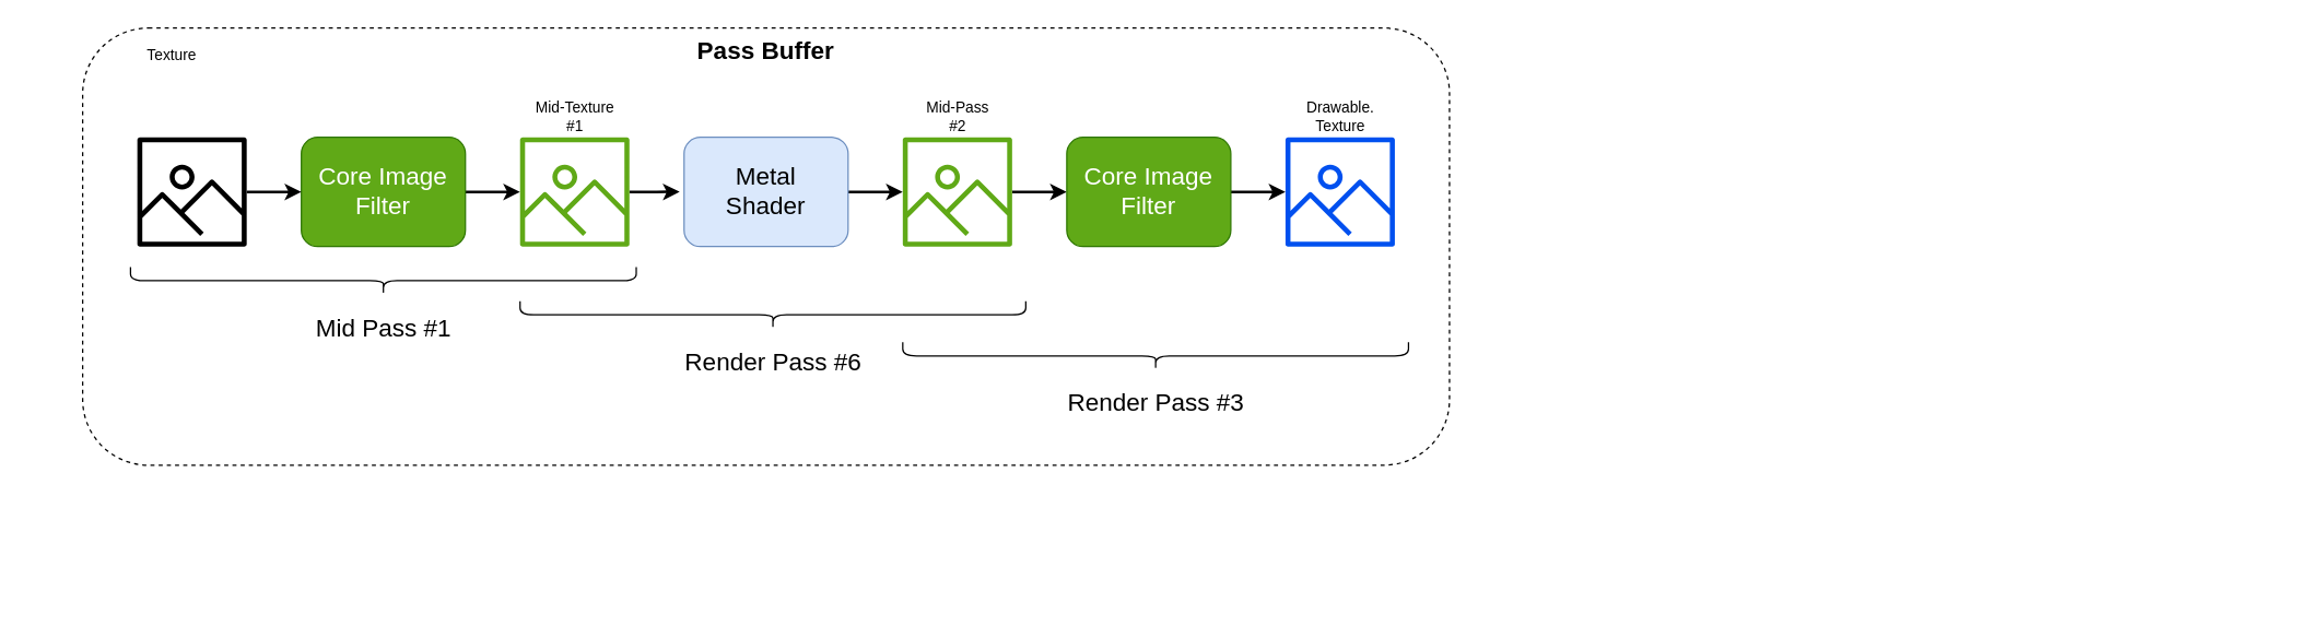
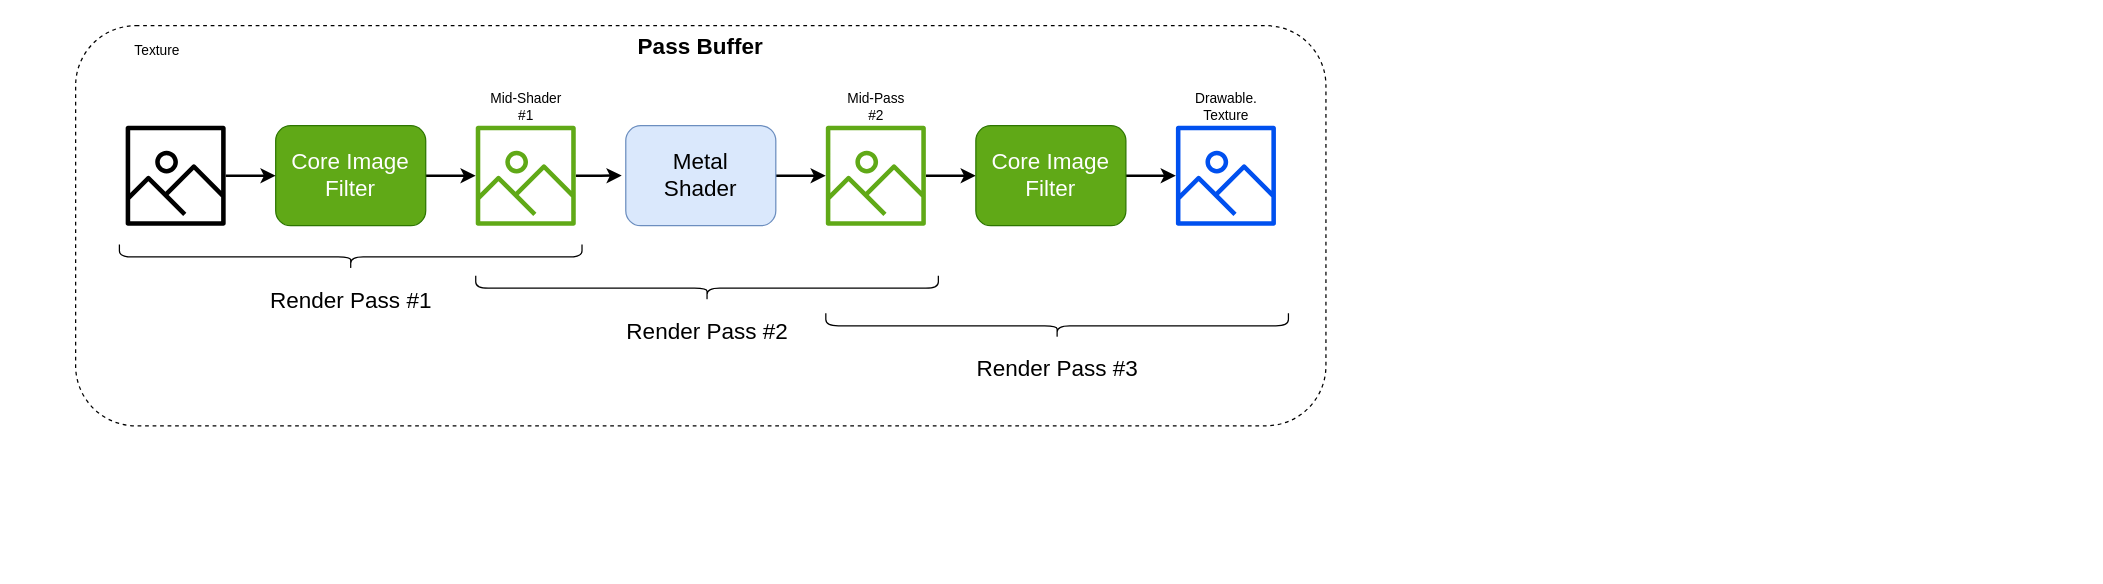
  <mxCell id="0" />
  <mxCell id="1" parent="0" />
  <mxCell id="2" value="Pass Buffer" style="rounded=1;whiteSpace=wrap;html=1;fontStyle=1;verticalAlign=top;fontSize=18;dashed=1;" vertex="1" parent="1"><mxGeometry x="60" width="1000" height="320" as="geometry" y="20" /></mxCell>
  <mxCell id="3" style="edgeStyle=orthogonalEdgeStyle;shape=connector;rounded=0;orthogonalLoop=1;jettySize=auto;html=1;labelBackgroundColor=default;strokeColor=default;strokeWidth=2;fontFamily=Helvetica;fontSize=11;fontColor=default;endArrow=classic;" edge="1" parent="1" source="4" target="8"><mxGeometry relative="1" as="geometry" /></mxCell>
  <mxCell id="4" value="Core Image&lt;br style=&quot;border-color: var(--border-color);&quot;&gt;Filter" style="rounded=1;whiteSpace=wrap;html=1;fillColor=#60a917;strokeColor=#2D7600;fontSize=18;fontColor=#ffffff;" vertex="1" parent="1"><mxGeometry x="220" y="100" width="120" height="80" as="geometry" /></mxCell>
  <mxCell id="5" style="edgeStyle=orthogonalEdgeStyle;rounded=0;orthogonalLoop=1;jettySize=auto;html=1;entryX=0;entryY=0.5;entryDx=0;entryDy=0;strokeWidth=2;" edge="1" parent="1" source="6" target="4"><mxGeometry relative="1" as="geometry" /></mxCell>
  <mxCell id="6" value="" style="sketch=0;outlineConnect=0;fillColor=#000000;strokeColor=#56517e;dashed=0;verticalLabelPosition=bottom;verticalAlign=top;align=center;html=1;fontSize=12;fontStyle=0;aspect=fixed;pointerEvents=1;shape=mxgraph.aws4.container_registry_image;" vertex="1" parent="1"><mxGeometry x="100" y="100" width="80" height="80" as="geometry" /></mxCell>
  <mxCell id="7" style="edgeStyle=orthogonalEdgeStyle;shape=connector;rounded=0;orthogonalLoop=1;jettySize=auto;html=1;entryX=-0.027;entryY=0.498;entryDx=0;entryDy=0;entryPerimeter=0;labelBackgroundColor=default;strokeColor=default;strokeWidth=2;fontFamily=Helvetica;fontSize=11;fontColor=default;endArrow=classic;" edge="1" parent="1" source="8" target="10"><mxGeometry relative="1" as="geometry" /></mxCell>
  <mxCell id="8" value="" style="sketch=0;outlineConnect=0;fillColor=#60a917;strokeColor=#2D7600;dashed=0;verticalLabelPosition=bottom;verticalAlign=top;align=center;html=1;fontSize=12;fontStyle=0;aspect=fixed;pointerEvents=1;shape=mxgraph.aws4.container_registry_image;fontColor=#ffffff;" vertex="1" parent="1"><mxGeometry x="380" y="100" width="80" height="80" as="geometry" /></mxCell>
  <mxCell id="9" style="edgeStyle=orthogonalEdgeStyle;shape=connector;rounded=0;orthogonalLoop=1;jettySize=auto;html=1;labelBackgroundColor=default;strokeColor=default;strokeWidth=2;fontFamily=Helvetica;fontSize=11;fontColor=default;endArrow=classic;" edge="1" parent="1" source="10" target="12"><mxGeometry relative="1" as="geometry" /></mxCell>
  <mxCell id="10" value="Metal&lt;br&gt;Shader" style="rounded=1;whiteSpace=wrap;html=1;fontSize=18;fillColor=#dae8fc;strokeColor=#6c8ebf;" vertex="1" parent="1"><mxGeometry x="500" y="100" width="120" height="80" as="geometry" /></mxCell>
  <mxCell id="11" style="edgeStyle=orthogonalEdgeStyle;rounded=0;orthogonalLoop=1;jettySize=auto;html=1;entryX=0;entryY=0.5;entryDx=0;entryDy=0;strokeWidth=2;" edge="1" parent="1" source="12" target="17"><mxGeometry relative="1" as="geometry" /></mxCell>
  <mxCell id="12" value="" style="sketch=0;outlineConnect=0;fillColor=#60a917;strokeColor=#2D7600;dashed=0;verticalLabelPosition=bottom;verticalAlign=top;align=center;html=1;fontSize=12;fontStyle=0;aspect=fixed;pointerEvents=1;shape=mxgraph.aws4.container_registry_image;fontColor=#ffffff;" vertex="1" parent="1"><mxGeometry x="660" y="100" width="80" height="80" as="geometry" /></mxCell>
  <mxCell id="13" value="Texture" style="text;html=1;align=center;verticalAlign=middle;resizable=0;points=[];autosize=1;strokeColor=none;fillColor=none;fontSize=11;fontFamily=Helvetica;fontColor=default;" vertex="1" parent="1"><mxGeometry x="95" y="25" width="60" height="30" as="geometry" /></mxCell>
  <mxCell id="14" value="Mid-Pass&lt;br style=&quot;border-color: var(--border-color);&quot;&gt;#2" style="text;html=1;align=center;verticalAlign=middle;resizable=0;points=[];autosize=1;strokeColor=none;fillColor=none;fontSize=11;fontFamily=Helvetica;fontColor=default;" vertex="1" parent="1"><mxGeometry x="660" y="65" width="80" height="40" as="geometry" /></mxCell>
- <mxCell id="15" value="Mid-Texture&lt;br&gt;#1" style="text;html=1;align=center;verticalAlign=middle;resizable=0;points=[];autosize=1;strokeColor=none;fillColor=none;fontSize=11;fontFamily=Helvetica;fontColor=default;" vertex="1" parent="1"><mxGeometry x="380" y="65" width="80" height="40" as="geometry" /></mxCell>
+ <mxCell id="15" value="Mid-Shader&lt;br&gt;#1" style="text;html=1;align=center;verticalAlign=middle;resizable=0;points=[];autosize=1;strokeColor=none;fillColor=none;fontSize=11;fontFamily=Helvetica;fontColor=default;" vertex="1" parent="1"><mxGeometry x="380" y="65" width="80" height="40" as="geometry" /></mxCell>
  <mxCell id="16" style="edgeStyle=orthogonalEdgeStyle;shape=connector;rounded=0;orthogonalLoop=1;jettySize=auto;html=1;labelBackgroundColor=default;strokeColor=default;strokeWidth=2;fontFamily=Helvetica;fontSize=11;fontColor=default;endArrow=classic;" edge="1" parent="1" source="17" target="18"><mxGeometry relative="1" as="geometry" /></mxCell>
  <mxCell id="17" value="Core Image&lt;br style=&quot;border-color: var(--border-color);&quot;&gt;Filter" style="rounded=1;whiteSpace=wrap;html=1;fontSize=18;fillColor=#60a917;strokeColor=#2D7600;fontColor=#ffffff;" vertex="1" parent="1"><mxGeometry x="780" y="100" width="120" height="80" as="geometry" /></mxCell>
  <mxCell id="18" value="" style="sketch=0;outlineConnect=0;fillColor=#0050ef;strokeColor=#001DBC;dashed=0;verticalLabelPosition=bottom;verticalAlign=top;align=center;html=1;fontSize=12;fontStyle=0;aspect=fixed;pointerEvents=1;shape=mxgraph.aws4.container_registry_image;fontColor=#ffffff;" vertex="1" parent="1"><mxGeometry x="940" y="100" width="80" height="80" as="geometry" /></mxCell>
  <mxCell id="19" value="Drawable.&lt;br&gt;Texture" style="text;html=1;align=center;verticalAlign=middle;resizable=0;points=[];autosize=1;strokeColor=none;fillColor=none;fontSize=11;fontFamily=Helvetica;fontColor=default;" vertex="1" parent="1"><mxGeometry x="945" y="65" width="70" height="40" as="geometry" /></mxCell>
  <mxCell id="20" value="" style="group" vertex="1" connectable="0" parent="1"><mxGeometry x="95" y="195" width="370" height="65" as="geometry" /></mxCell>
  <mxCell id="21" value="" style="shape=curlyBracket;whiteSpace=wrap;html=1;rounded=1;flipH=1;labelPosition=right;verticalLabelPosition=middle;align=left;verticalAlign=middle;rotation=90;size=0.5;" vertex="1" parent="20"><mxGeometry x="175" y="-175" width="20" height="370" as="geometry" /></mxCell>
- <mxCell id="22" value="Mid Pass #1" style="text;html=1;align=center;verticalAlign=middle;resizable=0;points=[];autosize=1;strokeColor=none;fillColor=none;fontSize=18;" vertex="1" parent="20"><mxGeometry x="110" y="25" width="150" height="40" as="geometry" /></mxCell>
+ <mxCell id="22" value="Render Pass #1" style="text;html=1;align=center;verticalAlign=middle;resizable=0;points=[];autosize=1;strokeColor=none;fillColor=none;fontSize=18;" vertex="1" parent="20"><mxGeometry x="110" y="25" width="150" height="40" as="geometry" /></mxCell>
  <mxCell id="23" value="" style="group" vertex="1" connectable="0" parent="1"><mxGeometry x="380" y="220" width="370" height="65" as="geometry" /></mxCell>
  <mxCell id="24" value="" style="shape=curlyBracket;whiteSpace=wrap;html=1;rounded=1;flipH=1;labelPosition=right;verticalLabelPosition=middle;align=left;verticalAlign=middle;rotation=90;size=0.5;" vertex="1" parent="23"><mxGeometry x="175" y="-175" width="20" height="370" as="geometry" /></mxCell>
- <mxCell id="25" value="Render Pass #6" style="text;html=1;align=center;verticalAlign=middle;resizable=0;points=[];autosize=1;strokeColor=none;fillColor=none;fontSize=18;" vertex="1" parent="23"><mxGeometry x="110" y="25" width="150" height="40" as="geometry" /></mxCell>
+ <mxCell id="25" value="Render Pass #2" style="text;html=1;align=center;verticalAlign=middle;resizable=0;points=[];autosize=1;strokeColor=none;fillColor=none;fontSize=18;" vertex="1" parent="23"><mxGeometry x="110" y="25" width="150" height="40" as="geometry" /></mxCell>
  <mxCell id="26" value="" style="group" vertex="1" connectable="0" parent="1"><mxGeometry x="660" y="250" width="370" height="65" as="geometry" /></mxCell>
  <mxCell id="27" value="" style="shape=curlyBracket;whiteSpace=wrap;html=1;rounded=1;flipH=1;labelPosition=right;verticalLabelPosition=middle;align=left;verticalAlign=middle;rotation=90;size=0.5;" vertex="1" parent="26"><mxGeometry x="175" y="-175" width="20" height="370" as="geometry" /></mxCell>
  <mxCell id="28" value="Render Pass #3" style="text;html=1;align=center;verticalAlign=middle;resizable=0;points=[];autosize=1;strokeColor=none;fillColor=none;fontSize=18;" vertex="1" parent="26"><mxGeometry x="110" y="25" width="150" height="40" as="geometry" /></mxCell>
  <mxCell id="29" value="" style="rounded=0;whiteSpace=wrap;html=1;fillColor=none;strokeColor=none;" vertex="1" parent="1"><mxGeometry width="40" height="40" as="geometry" x="20" y="20" /></mxCell>
  <mxCell id="30" value="" style="rounded=0;whiteSpace=wrap;html=1;fillColor=none;strokeColor=none;" vertex="1" parent="1"><mxGeometry x="1620" width="40" height="40" as="geometry" y="20" /></mxCell>
